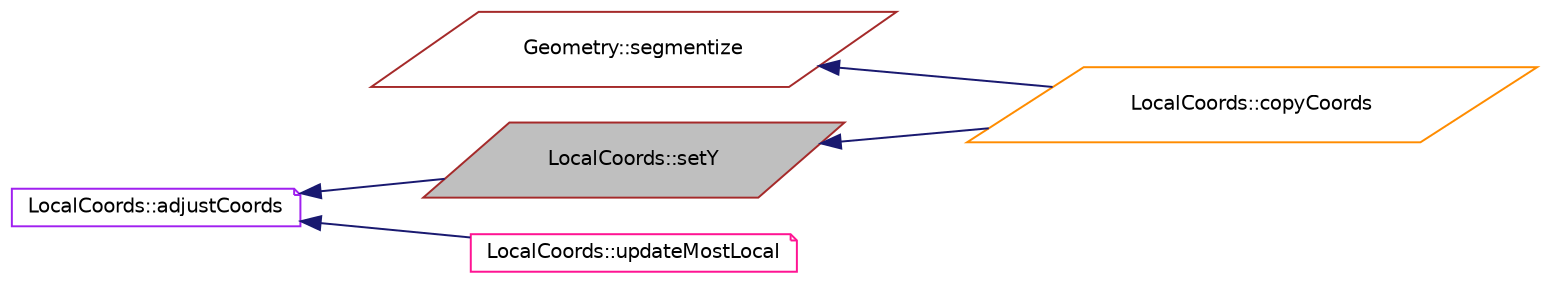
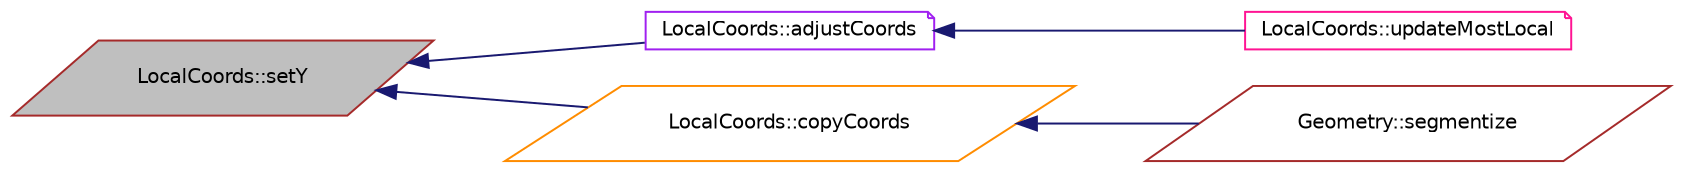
  digraph {
    rankdir=LR
    node [color=brown fillcolor=white fontname=Helvetica fontsize=10 shape=parallelogram style=filled]
    edge [color=midnightblue dir=back fontname=Helvetica fontsize=10 labelfontname=Helvetica labelfontsize=10 style=solid]
    n1 [fillcolor=grey75 fontcolor=black height=0.2 label="LocalCoords::setY" width=0.4]
    n2 [color=purple height=0.2 label="LocalCoords::adjustCoords" shape=note width=0.4]
    n3 [color=darkorange height=0.2 label="LocalCoords::copyCoords" width=0.4]
    n4 [color=deeppink height=0.2 label="LocalCoords::updateMostLocal" shape=note width=0.4]
    n5 [height=0.2 label="Geometry::segmentize" width=0.4]
-   n2 -> n1
+   n1 -> n2
    n1 -> n3
    n2 -> n4
-   n5 -> n3
+   n3 -> n5
  }
